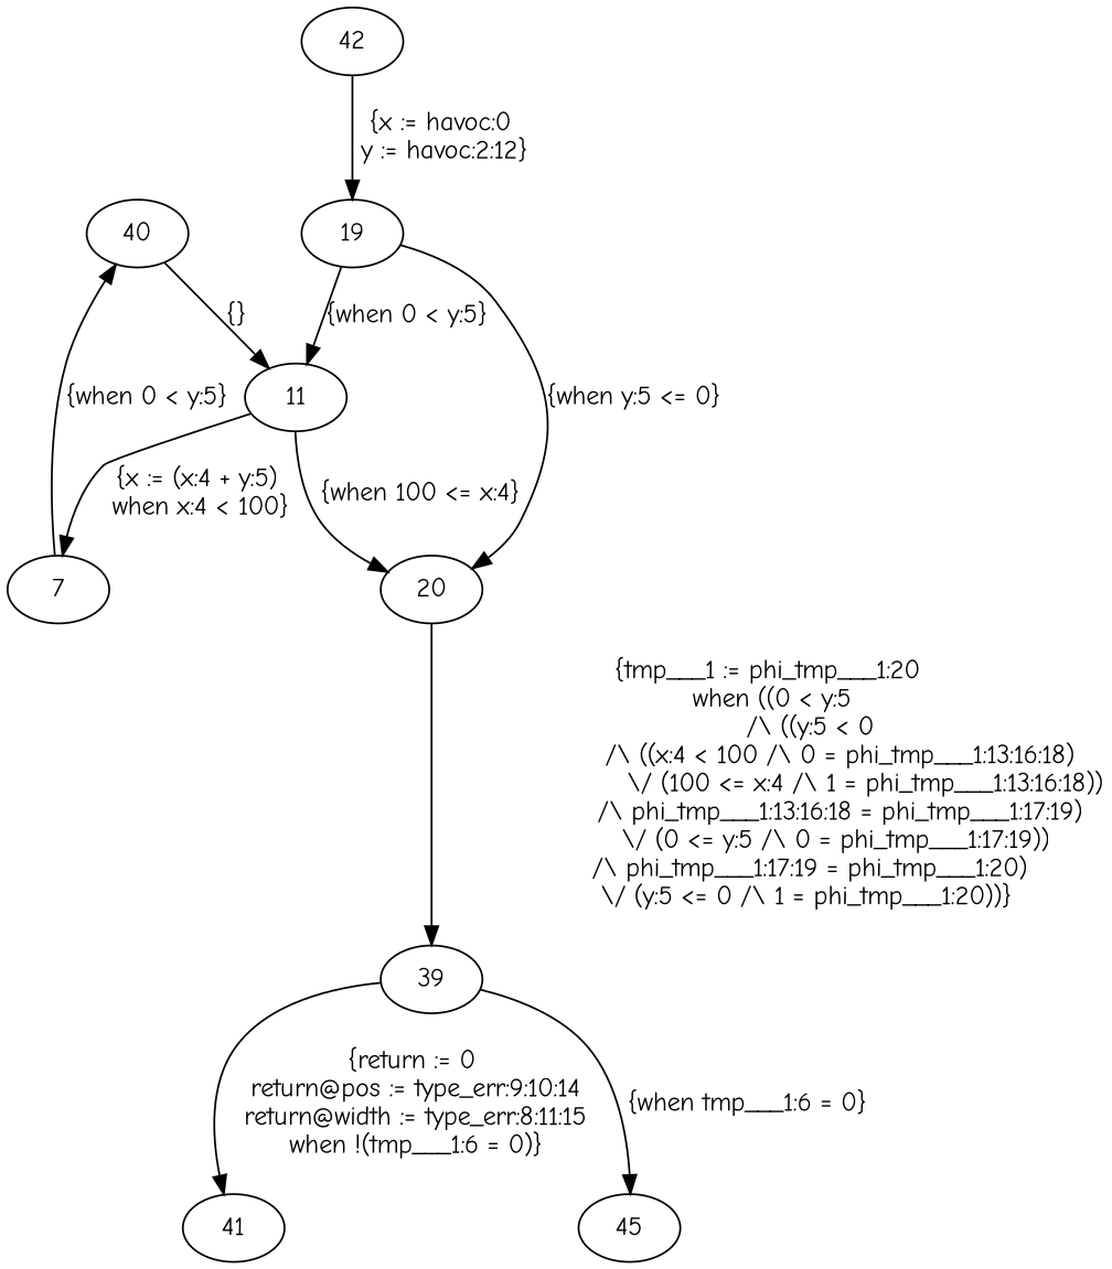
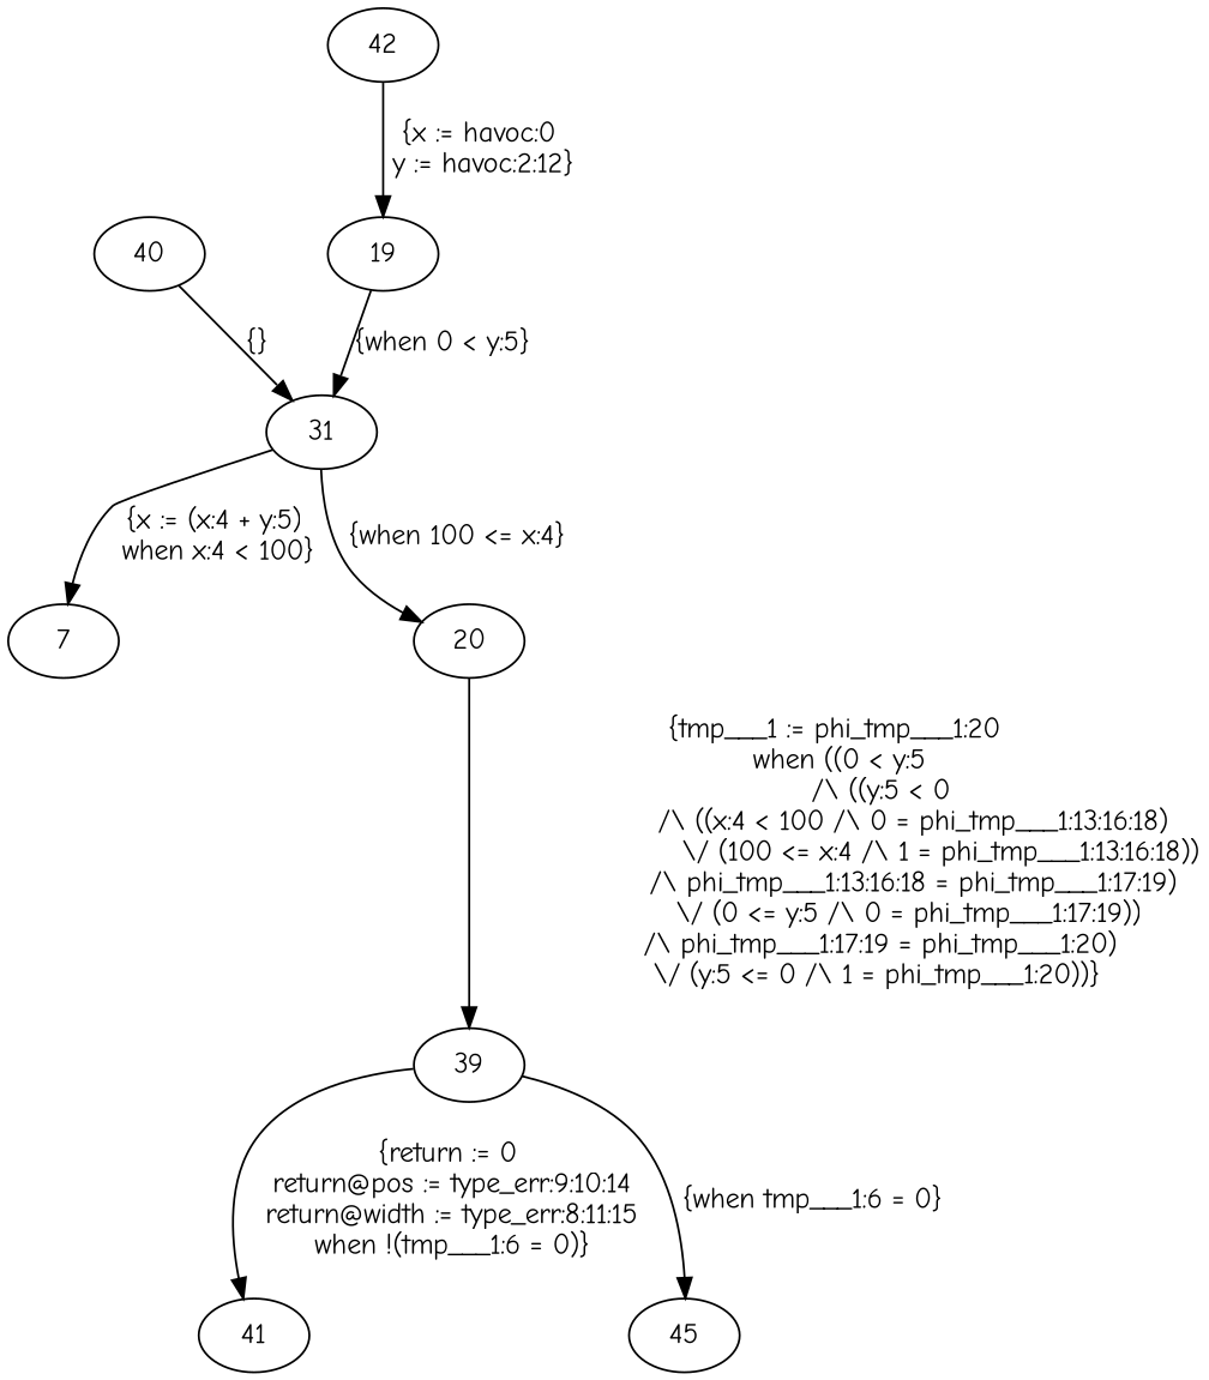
  digraph {
    fontname="Comic Neue"
    node [fontname="Comic Neue"]
    edge [fontname="Comic Neue"]
    n1 [label=40]
    7
-   11
+   11 [label=31]
    20
    39
    19
    n7 [label=41]
    45
    42
    n1 -> 11 [label="{}"]
-   7 -> n1 [label="{when 0 < y:5}"]
    11 -> 7 [label="{x := (x:4 + y:5)\n when x:4 < 100}"]
    11 -> 20 [label="{when 100 <= x:4}"]
    20 -> 39 [label="{tmp___1 := phi_tmp___1:20\n when ((0 < y:5\n          /\\ ((y:5 < 0\n                 /\\ ((x:4 < 100 /\\ 0 = phi_tmp___1:13:16:18)\n                       \\/ (100 <= x:4 /\\ 1 = phi_tmp___1:13:16:18))\n                 /\\ phi_tmp___1:13:16:18 = phi_tmp___1:17:19)\n                \\/ (0 <= y:5 /\\ 0 = phi_tmp___1:17:19))\n          /\\ phi_tmp___1:17:19 = phi_tmp___1:20)\n         \\/ (y:5 <= 0 /\\ 1 = phi_tmp___1:20))}"]
    39 -> n7 [label="{return := 0\n return@pos := type_err:9:10:14\n return@width := type_err:8:11:15\n when !(tmp___1:6 = 0)}"]
    39 -> 45 [label="{when tmp___1:6 = 0}"]
    19 -> 11 [label="{when 0 < y:5}"]
-   19 -> 20 [label="{when y:5 <= 0}"]
    42 -> 19 [label="{x := havoc:0\n y := havoc:2:12}"]
  }
